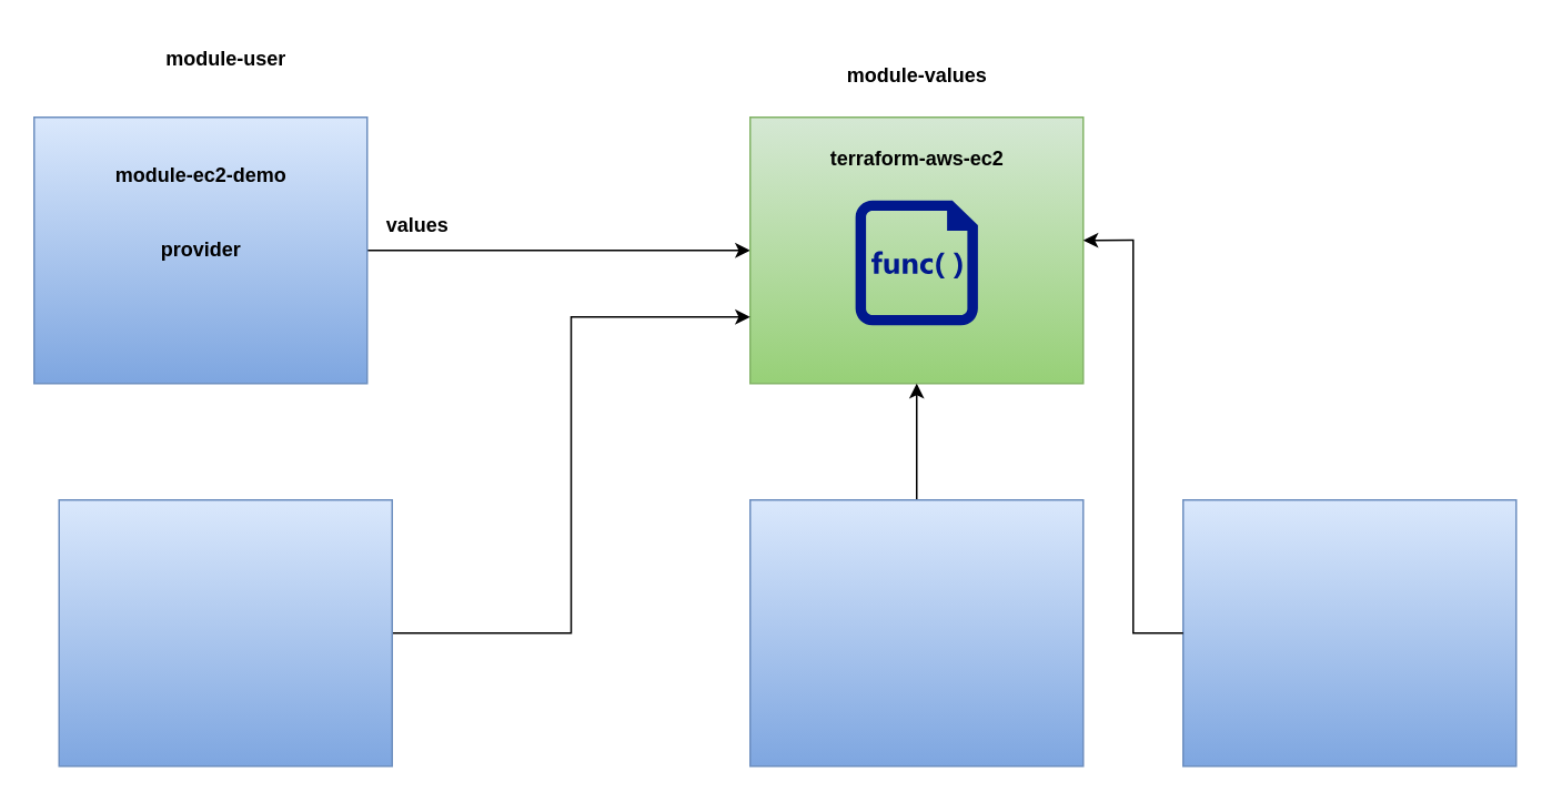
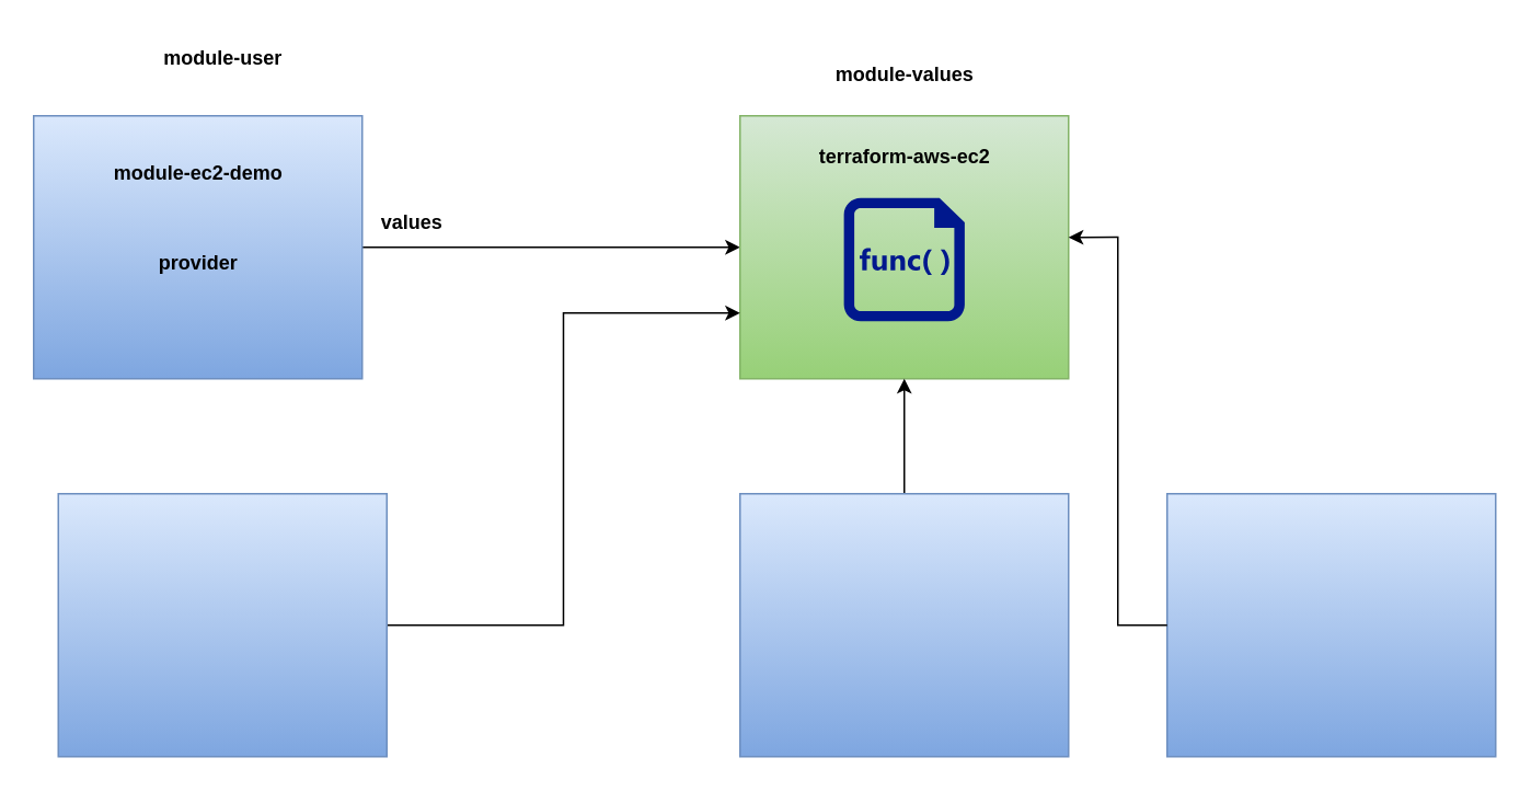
  <mxCell id="0" />
  <mxCell id="1" parent="0" />
  <mxCell id="2" style="edgeStyle=orthogonalEdgeStyle;rounded=0;orthogonalLoop=1;jettySize=auto;html=1;entryX=0;entryY=0.5;entryDx=0;entryDy=0;" edge="1" parent="1" source="3" target="5"><mxGeometry relative="1" as="geometry" /></mxCell>
  <mxCell id="3" value="" style="rounded=0;whiteSpace=wrap;html=1;fillColor=#dae8fc;gradientColor=#7ea6e0;strokeColor=#6c8ebf;" vertex="1" parent="1"><mxGeometry x="20" y="70" width="200" height="160" as="geometry" /></mxCell>
  <mxCell id="4" value="&lt;b&gt;module-ec2-demo&lt;/b&gt;" style="text;html=1;align=center;verticalAlign=middle;resizable=0;points=[];autosize=1;strokeColor=none;fillColor=none;" vertex="1" parent="1"><mxGeometry x="55" y="90" width="130" height="30" as="geometry" /></mxCell>
  <mxCell id="5" value="" style="rounded=0;whiteSpace=wrap;html=1;fillColor=#d5e8d4;gradientColor=#97d077;strokeColor=#82b366;" vertex="1" parent="1"><mxGeometry x="450" y="70" width="200" height="160" as="geometry" /></mxCell>
  <mxCell id="6" value="&lt;b&gt;terraform-aws-ec2&lt;/b&gt;" style="text;html=1;align=center;verticalAlign=middle;resizable=0;points=[];autosize=1;strokeColor=none;fillColor=none;" vertex="1" parent="1"><mxGeometry x="485" y="80" width="130" height="30" as="geometry" /></mxCell>
  <mxCell id="7" value="" style="sketch=0;aspect=fixed;pointerEvents=1;shadow=0;dashed=0;html=1;strokeColor=none;labelPosition=center;verticalLabelPosition=bottom;verticalAlign=top;align=center;fillColor=#00188D;shape=mxgraph.mscae.enterprise.code_file" vertex="1" parent="1"><mxGeometry x="513.25" y="120" width="73.5" height="75" as="geometry" /></mxCell>
  <mxCell id="8" value="&lt;b&gt;values&lt;/b&gt;" style="text;html=1;align=center;verticalAlign=middle;resizable=0;points=[];autosize=1;strokeColor=none;fillColor=none;" vertex="1" parent="1"><mxGeometry x="220" y="120" width="60" height="30" as="geometry" /></mxCell>
- <mxCell id="9" value="&lt;b&gt;provider&lt;/b&gt;" style="text;html=1;align=center;verticalAlign=middle;resizable=0;points=[];autosize=1;strokeColor=none;fillColor=none;" vertex="1" parent="1"><mxGeometry x="85" y="135" width="70" height="30" as="geometry" /></mxCell>
+ <mxCell id="9" value="&lt;b&gt;provider&lt;/b&gt;" style="text;html=1;align=center;verticalAlign=middle;resizable=0;points=[];autosize=1;strokeColor=none;fillColor=none;" vertex="1" parent="1"><mxGeometry x="85" y="145" width="70" height="30" as="geometry" /></mxCell>
  <mxCell id="10" value="&lt;b&gt;module-values&lt;/b&gt;" style="text;html=1;align=center;verticalAlign=middle;resizable=0;points=[];autosize=1;strokeColor=none;fillColor=none;" vertex="1" parent="1"><mxGeometry x="485" y="30" width="130" height="30" as="geometry" /></mxCell>
  <mxCell id="11" value="&lt;b&gt;module-user&lt;/b&gt;" style="text;html=1;align=center;verticalAlign=middle;resizable=0;points=[];autosize=1;strokeColor=none;fillColor=none;" vertex="1" parent="1"><mxGeometry x="85" y="20" width="100" height="30" as="geometry" /></mxCell>
  <mxCell id="12" style="edgeStyle=orthogonalEdgeStyle;rounded=0;orthogonalLoop=1;jettySize=auto;html=1;entryX=0;entryY=0.75;entryDx=0;entryDy=0;" edge="1" parent="1" source="13" target="5"><mxGeometry relative="1" as="geometry" /></mxCell>
  <mxCell id="13" value="" style="rounded=0;whiteSpace=wrap;html=1;fillColor=#dae8fc;gradientColor=#7ea6e0;strokeColor=#6c8ebf;" vertex="1" parent="1"><mxGeometry x="35" y="300" width="200" height="160" as="geometry" /></mxCell>
  <mxCell id="14" style="edgeStyle=orthogonalEdgeStyle;rounded=0;orthogonalLoop=1;jettySize=auto;html=1;entryX=0.5;entryY=1;entryDx=0;entryDy=0;" edge="1" parent="1" source="15" target="5"><mxGeometry relative="1" as="geometry" /></mxCell>
  <mxCell id="15" value="" style="rounded=0;whiteSpace=wrap;html=1;fillColor=#dae8fc;gradientColor=#7ea6e0;strokeColor=#6c8ebf;" vertex="1" parent="1"><mxGeometry x="450" y="300" width="200" height="160" as="geometry" /></mxCell>
  <mxCell id="16" value="" style="rounded=0;whiteSpace=wrap;html=1;fillColor=#dae8fc;gradientColor=#7ea6e0;strokeColor=#6c8ebf;" vertex="1" parent="1"><mxGeometry x="710" y="300" width="200" height="160" as="geometry" /></mxCell>
  <mxCell id="17" style="edgeStyle=orthogonalEdgeStyle;rounded=0;orthogonalLoop=1;jettySize=auto;html=1;entryX=1;entryY=0.462;entryDx=0;entryDy=0;entryPerimeter=0;" edge="1" parent="1" source="16" target="5"><mxGeometry relative="1" as="geometry" /></mxCell>
